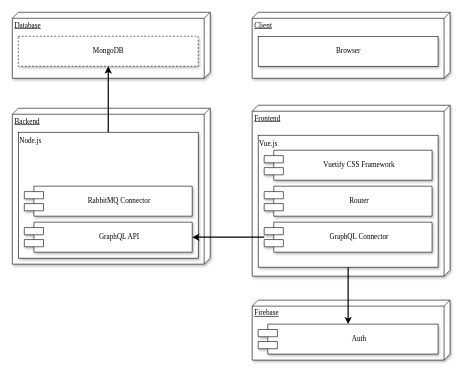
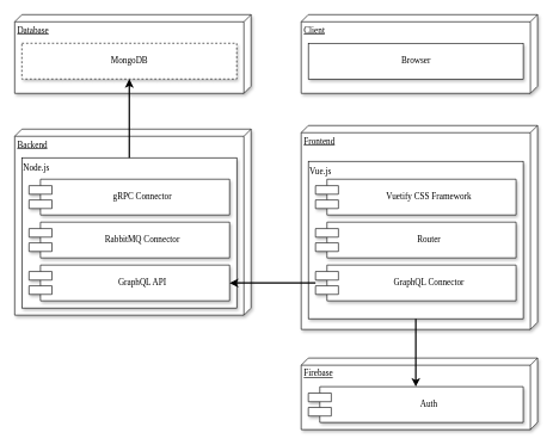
  <mxCell id="0" />
  <mxCell id="1" parent="0" />
  <mxCell id="2" value="Database" style="verticalAlign=top;align=left;spacingTop=8;spacingLeft=2;spacingRight=12;shape=cube;size=10;direction=south;fontStyle=4;html=1;rounded=0;shadow=1;comic=0;labelBackgroundColor=none;strokeWidth=1;fontFamily=Verdana;fontSize=12" parent="1" vertex="1"><mxGeometry x="20" y="20" width="330" height="110" as="geometry" /></mxCell>
  <mxCell id="3" value="Backend" style="verticalAlign=top;align=left;spacingTop=8;spacingLeft=2;spacingRight=12;shape=cube;size=10;direction=south;fontStyle=4;html=1;rounded=0;shadow=1;comic=0;labelBackgroundColor=none;strokeWidth=1;fontFamily=Verdana;fontSize=12;labelBorderColor=none;" parent="1" vertex="1"><mxGeometry x="20" y="180" width="330" height="260" as="geometry" /></mxCell>
  <mxCell id="4" value="Frontend" style="verticalAlign=top;align=left;spacingTop=8;spacingLeft=2;spacingRight=12;shape=cube;size=10;direction=south;fontStyle=4;html=1;rounded=0;shadow=1;comic=0;labelBackgroundColor=none;strokeWidth=1;fontFamily=Verdana;fontSize=12" parent="1" vertex="1"><mxGeometry x="420" y="175" width="330" height="285" as="geometry" /></mxCell>
  <mxCell id="5" value="MongoDB" style="html=1;rounded=0;shadow=1;comic=0;labelBackgroundColor=none;strokeWidth=1;fontFamily=Verdana;fontSize=12;align=center;horizontal=1;verticalAlign=middle;dashed=1;" parent="1" vertex="1"><mxGeometry x="30" y="60" width="300" height="50" as="geometry" /></mxCell>
  <mxCell id="6" value="Node.js" style="html=1;rounded=0;shadow=1;comic=0;labelBackgroundColor=none;strokeWidth=1;fontFamily=Verdana;fontSize=12;align=left;verticalAlign=top;" vertex="1" parent="1"><mxGeometry x="30" y="220" width="300" height="210" as="geometry" /></mxCell>
  <mxCell id="7" value="Vue.js" style="html=1;rounded=0;shadow=1;comic=0;labelBackgroundColor=none;strokeWidth=1;fontFamily=Verdana;fontSize=12;align=left;verticalAlign=top;" vertex="1" parent="1"><mxGeometry x="430" y="225" width="300" height="220" as="geometry" /></mxCell>
  <mxCell id="8" value="Vuetify CSS Framework" style="shape=component;align=center;spacingLeft=36;rounded=0;shadow=1;comic=0;labelBackgroundColor=none;strokeWidth=1;fontFamily=Verdana;fontSize=12;html=1;verticalAlign=middle;" parent="1" vertex="1"><mxGeometry x="440" y="250" width="280" height="50" as="geometry" /></mxCell>
  <mxCell id="9" value="Router" style="shape=component;align=center;spacingLeft=36;rounded=0;shadow=1;comic=0;labelBackgroundColor=none;strokeWidth=1;fontFamily=Verdana;fontSize=12;html=1;verticalAlign=middle;" vertex="1" parent="1"><mxGeometry x="440" y="310" width="280" height="50" as="geometry" /></mxCell>
  <mxCell id="10" value="Client" style="verticalAlign=top;align=left;spacingTop=8;spacingLeft=2;spacingRight=12;shape=cube;size=10;direction=south;fontStyle=4;html=1;rounded=0;shadow=1;comic=0;labelBackgroundColor=none;strokeWidth=1;fontFamily=Verdana;fontSize=12" vertex="1" parent="1"><mxGeometry x="420" y="20" width="330" height="110" as="geometry" /></mxCell>
  <mxCell id="11" value="Browser" style="html=1;rounded=0;shadow=1;comic=0;labelBackgroundColor=none;strokeWidth=1;fontFamily=Verdana;fontSize=12;align=center;horizontal=1;verticalAlign=middle;" vertex="1" parent="1"><mxGeometry x="430" y="60" width="300" height="50" as="geometry" /></mxCell>
  <mxCell id="12" value="Firebase" style="verticalAlign=top;align=left;spacingTop=8;spacingLeft=2;spacingRight=12;shape=cube;size=10;direction=south;fontStyle=4;html=1;rounded=0;shadow=1;comic=0;labelBackgroundColor=none;strokeWidth=1;fontFamily=Verdana;fontSize=12" vertex="1" parent="1"><mxGeometry x="420" y="500" width="330" height="100" as="geometry" /></mxCell>
  <mxCell id="13" value="Auth" style="shape=component;align=center;spacingLeft=36;rounded=0;shadow=1;comic=0;labelBackgroundColor=none;strokeWidth=1;fontFamily=Verdana;fontSize=12;html=1;verticalAlign=middle;" vertex="1" parent="1"><mxGeometry x="430" y="540" width="300" height="50" as="geometry" /></mxCell>
+ <mxCell id="14" value="gRPC Connector" style="shape=component;align=center;spacingLeft=36;rounded=0;shadow=1;comic=0;labelBackgroundColor=none;strokeWidth=1;fontFamily=Verdana;fontSize=12;html=1;verticalAlign=middle;" vertex="1" parent="1"><mxGeometry x="40" y="250" width="280" height="50" as="geometry" /></mxCell>
  <mxCell id="15" value="RabbitMQ Connector" style="shape=component;align=center;spacingLeft=36;rounded=0;shadow=1;comic=0;labelBackgroundColor=none;strokeWidth=1;fontFamily=Verdana;fontSize=12;html=1;verticalAlign=middle;" vertex="1" parent="1"><mxGeometry x="40" y="310" width="280" height="50" as="geometry" /></mxCell>
  <mxCell id="16" value="GraphQL API" style="shape=component;align=center;spacingLeft=36;rounded=0;shadow=1;comic=0;labelBackgroundColor=none;strokeWidth=1;fontFamily=Verdana;fontSize=12;html=1;verticalAlign=middle;" vertex="1" parent="1"><mxGeometry x="40" y="370" width="280" height="50" as="geometry" /></mxCell>
  <mxCell id="17" value="" style="endArrow=classic;html=1;entryX=1;entryY=0.5;entryDx=0;entryDy=0;strokeWidth=2;" edge="1" parent="1" source="20" target="16"><mxGeometry width="50" height="50" relative="1" as="geometry"><mxPoint x="430" y="320" as="sourcePoint" /><mxPoint x="200" y="560" as="targetPoint" /></mxGeometry></mxCell>
  <mxCell id="18" value="" style="endArrow=classic;html=1;entryX=0.5;entryY=1;entryDx=0;entryDy=0;exitX=0.5;exitY=0;exitDx=0;exitDy=0;strokeWidth=2;" edge="1" parent="1" source="6" target="5"><mxGeometry width="50" height="50" relative="1" as="geometry"><mxPoint x="140" y="560" as="sourcePoint" /><mxPoint x="190" y="510" as="targetPoint" /></mxGeometry></mxCell>
  <mxCell id="19" value="" style="endArrow=classic;html=1;entryX=0.5;entryY=0;entryDx=0;entryDy=0;exitX=0.5;exitY=1;exitDx=0;exitDy=0;strokeWidth=2;" edge="1" parent="1" source="7" target="13"><mxGeometry width="50" height="50" relative="1" as="geometry"><mxPoint x="480" y="650" as="sourcePoint" /><mxPoint x="370" y="650" as="targetPoint" /></mxGeometry></mxCell>
  <mxCell id="20" value="GraphQL Connector" style="shape=component;align=center;spacingLeft=36;rounded=0;shadow=1;comic=0;labelBackgroundColor=none;strokeWidth=1;fontFamily=Verdana;fontSize=12;html=1;verticalAlign=middle;" vertex="1" parent="1"><mxGeometry x="440" y="370" width="280" height="50" as="geometry" /></mxCell>
